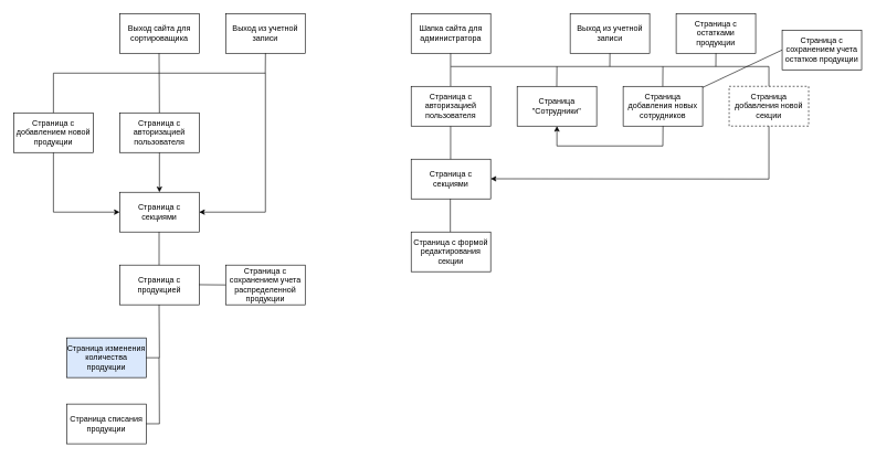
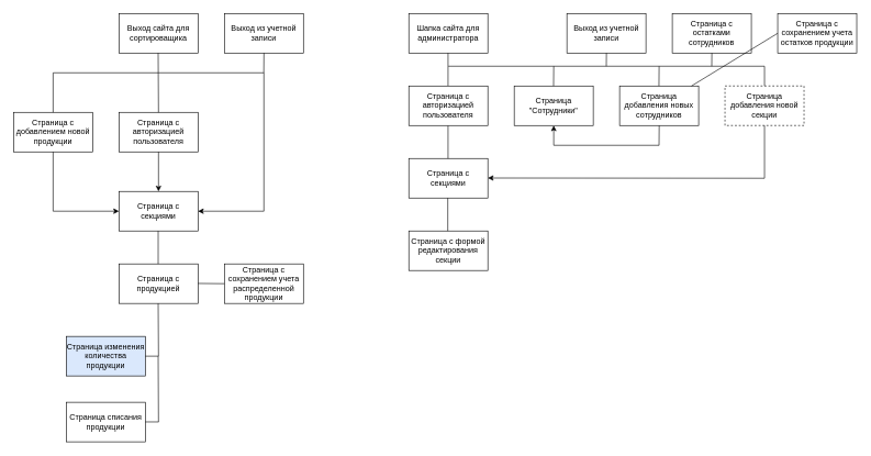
  <mxCell id="0" />
  <mxCell id="1" parent="0" />
  <mxCell id="2" value="Страница с авторизацией пользователя" style="rounded=0;whiteSpace=wrap;html=1;" parent="1" vertex="1"><mxGeometry x="180" y="170" width="120" height="60" as="geometry" /></mxCell>
  <mxCell id="3" value="Страница с добавлением новой продукции" style="rounded=0;whiteSpace=wrap;html=1;" parent="1" vertex="1"><mxGeometry x="20" y="170" width="120" height="60" as="geometry" /></mxCell>
  <mxCell id="4" value="Страница списания продукции" style="rounded=0;whiteSpace=wrap;html=1;" parent="1" vertex="1"><mxGeometry x="100" y="610" width="120" height="60" as="geometry" /></mxCell>
  <mxCell id="5" value="Страница изменения количества продукции" style="rounded=0;whiteSpace=wrap;html=1;fillColor=#dae8fc;" parent="1" vertex="1"><mxGeometry x="100" y="510" width="120" height="60" as="geometry" /></mxCell>
  <mxCell id="6" value="Страница с продукцией" style="rounded=0;whiteSpace=wrap;html=1;" parent="1" vertex="1"><mxGeometry x="180" y="400" width="120" height="60" as="geometry" /></mxCell>
  <mxCell id="7" value="Страница с секциями" style="rounded=0;whiteSpace=wrap;html=1;" parent="1" vertex="1"><mxGeometry x="180" y="290" width="120" height="60" as="geometry" /></mxCell>
  <mxCell id="8" value="Страница добавления новой секции" style="rounded=0;whiteSpace=wrap;html=1;dashed=1;" parent="1" vertex="1"><mxGeometry x="1100" y="130" width="120" height="60" as="geometry" /></mxCell>
  <mxCell id="9" value="Страница добавления новых сотрудников" style="rounded=0;whiteSpace=wrap;html=1;" parent="1" vertex="1"><mxGeometry x="940" y="130" width="120" height="60" as="geometry" /></mxCell>
  <mxCell id="10" value="Страница с секциями" style="rounded=0;whiteSpace=wrap;html=1;" parent="1" vertex="1"><mxGeometry x="620" y="240" width="120" height="60" as="geometry" /></mxCell>
  <mxCell id="11" value="Страница с формой редактирования секции" style="rounded=0;whiteSpace=wrap;html=1;" parent="1" vertex="1"><mxGeometry x="620" y="350" width="120" height="60" as="geometry" /></mxCell>
  <mxCell id="12" value="Страница &quot;Сотрудники&quot;" style="rounded=0;whiteSpace=wrap;html=1;" parent="1" vertex="1"><mxGeometry x="780" y="130" width="120" height="60" as="geometry" /></mxCell>
  <mxCell id="13" value="" style="endArrow=none;html=1;rounded=0;" parent="1" edge="1"><mxGeometry width="50" height="50" relative="1" as="geometry"><mxPoint x="80" y="110" as="sourcePoint" /><mxPoint x="240" y="110" as="targetPoint" /></mxGeometry></mxCell>
  <mxCell id="14" value="" style="endArrow=none;html=1;rounded=0;exitX=0.5;exitY=0;exitDx=0;exitDy=0;" parent="1" edge="1"><mxGeometry width="50" height="50" relative="1" as="geometry"><mxPoint x="239.5" y="400" as="sourcePoint" /><mxPoint x="239.5" y="350" as="targetPoint" /></mxGeometry></mxCell>
  <mxCell id="15" value="" style="endArrow=none;html=1;rounded=0;" parent="1" edge="1"><mxGeometry width="50" height="50" relative="1" as="geometry"><mxPoint x="240" y="540" as="sourcePoint" /><mxPoint x="239.5" y="460" as="targetPoint" /></mxGeometry></mxCell>
  <mxCell id="16" value="" style="endArrow=none;html=1;rounded=0;exitX=1;exitY=0.5;exitDx=0;exitDy=0;" parent="1" source="5" edge="1"><mxGeometry width="50" height="50" relative="1" as="geometry"><mxPoint x="270" y="610" as="sourcePoint" /><mxPoint x="240" y="540" as="targetPoint" /></mxGeometry></mxCell>
  <mxCell id="17" value="" style="endArrow=none;html=1;rounded=0;" parent="1" edge="1"><mxGeometry width="50" height="50" relative="1" as="geometry"><mxPoint x="80" y="170" as="sourcePoint" /><mxPoint x="80" y="110" as="targetPoint" /></mxGeometry></mxCell>
  <mxCell id="18" value="" style="endArrow=none;html=1;rounded=0;" parent="1" edge="1"><mxGeometry width="50" height="50" relative="1" as="geometry"><mxPoint x="240" y="640" as="sourcePoint" /><mxPoint x="239.5" y="540" as="targetPoint" /></mxGeometry></mxCell>
  <mxCell id="19" value="" style="endArrow=none;html=1;rounded=0;exitX=1;exitY=0.5;exitDx=0;exitDy=0;" parent="1" edge="1"><mxGeometry width="50" height="50" relative="1" as="geometry"><mxPoint x="220" y="639.76" as="sourcePoint" /><mxPoint x="240" y="639.76" as="targetPoint" /></mxGeometry></mxCell>
  <mxCell id="20" value="" style="endArrow=none;html=1;rounded=0;exitX=0.5;exitY=0;exitDx=0;exitDy=0;" parent="1" edge="1"><mxGeometry width="50" height="50" relative="1" as="geometry"><mxPoint x="679.57" y="240" as="sourcePoint" /><mxPoint x="679.57" y="190" as="targetPoint" /></mxGeometry></mxCell>
  <mxCell id="21" value="Выход сайта для сортироващика" style="rounded=0;whiteSpace=wrap;html=1;" parent="1" vertex="1"><mxGeometry x="180" y="20" width="120" height="60" as="geometry" /></mxCell>
  <mxCell id="22" value="Шапка сайта для администратора" style="rounded=0;whiteSpace=wrap;html=1;" parent="1" vertex="1"><mxGeometry x="620" y="20" width="120" height="60" as="geometry" /></mxCell>
  <mxCell id="23" value="" style="endArrow=none;html=1;rounded=0;exitX=0.5;exitY=0;exitDx=0;exitDy=0;" parent="1" edge="1" source="2"><mxGeometry width="50" height="50" relative="1" as="geometry"><mxPoint x="239.47" y="130" as="sourcePoint" /><mxPoint x="239.47" y="80" as="targetPoint" /></mxGeometry></mxCell>
  <mxCell id="24" value="" style="endArrow=none;html=1;rounded=0;exitX=0.5;exitY=0;exitDx=0;exitDy=0;" parent="1" edge="1"><mxGeometry width="50" height="50" relative="1" as="geometry"><mxPoint x="679.57" y="130" as="sourcePoint" /><mxPoint x="679.57" y="80" as="targetPoint" /></mxGeometry></mxCell>
  <mxCell id="25" value="" style="endArrow=none;html=1;rounded=0;" parent="1" edge="1"><mxGeometry width="50" height="50" relative="1" as="geometry"><mxPoint x="80" y="320" as="sourcePoint" /><mxPoint x="80" y="230" as="targetPoint" /></mxGeometry></mxCell>
  <mxCell id="26" value="" style="endArrow=none;html=1;rounded=0;exitX=0.5;exitY=0;exitDx=0;exitDy=0;" parent="1" edge="1"><mxGeometry width="50" height="50" relative="1" as="geometry"><mxPoint x="679.13" y="350" as="sourcePoint" /><mxPoint x="679.13" y="300" as="targetPoint" /></mxGeometry></mxCell>
  <mxCell id="27" value="" style="endArrow=none;html=1;rounded=0;" edge="1" parent="1"><mxGeometry width="50" height="50" relative="1" as="geometry"><mxPoint x="240" y="110" as="sourcePoint" /><mxPoint x="400" y="110" as="targetPoint" /></mxGeometry></mxCell>
  <mxCell id="28" value="" style="endArrow=none;html=1;rounded=0;" edge="1" parent="1"><mxGeometry width="50" height="50" relative="1" as="geometry"><mxPoint x="400" y="320" as="sourcePoint" /><mxPoint x="400" y="110" as="targetPoint" /></mxGeometry></mxCell>
  <mxCell id="29" value="" style="endArrow=classic;html=1;rounded=0;exitX=0.5;exitY=1;exitDx=0;exitDy=0;entryX=0.5;entryY=0;entryDx=0;entryDy=0;" edge="1" parent="1" source="2" target="7"><mxGeometry width="50" height="50" relative="1" as="geometry"><mxPoint x="210" y="240" as="sourcePoint" /><mxPoint x="260" y="190" as="targetPoint" /></mxGeometry></mxCell>
  <mxCell id="30" value="" style="endArrow=classic;html=1;rounded=0;entryX=1;entryY=0.5;entryDx=0;entryDy=0;" edge="1" parent="1" target="7"><mxGeometry width="50" height="50" relative="1" as="geometry"><mxPoint x="400" y="320" as="sourcePoint" /><mxPoint x="250" y="300" as="targetPoint" /></mxGeometry></mxCell>
  <mxCell id="31" value="" style="endArrow=classic;html=1;rounded=0;entryX=0;entryY=0.5;entryDx=0;entryDy=0;" edge="1" parent="1" target="7"><mxGeometry width="50" height="50" relative="1" as="geometry"><mxPoint x="80" y="320" as="sourcePoint" /><mxPoint x="310" y="330" as="targetPoint" /></mxGeometry></mxCell>
  <mxCell id="32" value="Страница с авторизацией пользователя" style="rounded=0;whiteSpace=wrap;html=1;" vertex="1" parent="1"><mxGeometry x="620" y="130" width="120" height="60" as="geometry" /></mxCell>
  <mxCell id="33" value="" style="endArrow=none;html=1;rounded=0;" edge="1" parent="1"><mxGeometry width="50" height="50" relative="1" as="geometry"><mxPoint x="1160" y="100" as="sourcePoint" /><mxPoint x="680" y="100" as="targetPoint" /></mxGeometry></mxCell>
  <mxCell id="34" value="" style="endArrow=none;html=1;rounded=0;exitX=0.5;exitY=0;exitDx=0;exitDy=0;" edge="1" parent="1"><mxGeometry width="50" height="50" relative="1" as="geometry"><mxPoint x="839.75" y="130" as="sourcePoint" /><mxPoint x="840" y="100" as="targetPoint" /></mxGeometry></mxCell>
  <mxCell id="35" value="" style="endArrow=none;html=1;rounded=0;exitX=0.5;exitY=0;exitDx=0;exitDy=0;" edge="1" parent="1"><mxGeometry width="50" height="50" relative="1" as="geometry"><mxPoint x="999.75" y="130" as="sourcePoint" /><mxPoint x="1000" y="100" as="targetPoint" /></mxGeometry></mxCell>
  <mxCell id="36" value="" style="endArrow=none;html=1;rounded=0;entryX=0.5;entryY=0;entryDx=0;entryDy=0;" edge="1" parent="1" target="8"><mxGeometry width="50" height="50" relative="1" as="geometry"><mxPoint x="1160" y="100" as="sourcePoint" /><mxPoint x="1010" y="110" as="targetPoint" /></mxGeometry></mxCell>
- <mxCell id="37" value="Страница с остатками продукции" style="rounded=0;whiteSpace=wrap;html=1;" vertex="1" parent="1"><mxGeometry x="1020" y="20" width="120" height="60" as="geometry" /></mxCell>
+ <mxCell id="37" value="Страница с остатками сотрудников" style="rounded=0;whiteSpace=wrap;html=1;" vertex="1" parent="1"><mxGeometry x="1020" y="20" width="120" height="60" as="geometry" /></mxCell>
  <mxCell id="38" value="Страница с сохранением учета распределенной продукции" style="rounded=0;whiteSpace=wrap;html=1;" vertex="1" parent="1"><mxGeometry x="340" y="400" width="120" height="60" as="geometry" /></mxCell>
  <mxCell id="39" value="" style="endArrow=none;html=1;rounded=0;" edge="1" parent="1"><mxGeometry width="50" height="50" relative="1" as="geometry"><mxPoint x="340" y="430" as="sourcePoint" /><mxPoint x="300" y="429.64" as="targetPoint" /></mxGeometry></mxCell>
- <mxCell id="40" value="Страница с сохранением учета остатков продукции" style="rounded=0;whiteSpace=wrap;html=1;" vertex="1" parent="1"><mxGeometry x="1180" y="45" width="120" height="60" as="geometry" /></mxCell>
+ <mxCell id="40" value="Страница с сохранением учета остатков продукции" style="rounded=0;whiteSpace=wrap;html=1;" vertex="1" parent="1"><mxGeometry x="1180" y="20" width="120" height="60" as="geometry" /></mxCell>
  <mxCell id="41" value="" style="endArrow=none;html=1;rounded=0;exitX=0;exitY=0.5;exitDx=0;exitDy=0;" edge="1" parent="1" source="40" target="9"><mxGeometry width="50" height="50" relative="1" as="geometry"><mxPoint x="1239.7" y="240" as="sourcePoint" /><mxPoint x="1239.7" y="190" as="targetPoint" /></mxGeometry></mxCell>
  <mxCell id="42" value="" style="endArrow=none;html=1;rounded=0;exitX=0.5;exitY=1;exitDx=0;exitDy=0;" edge="1" parent="1" source="8"><mxGeometry width="50" height="50" relative="1" as="geometry"><mxPoint x="1170" y="110" as="sourcePoint" /><mxPoint x="1160" y="270" as="targetPoint" /></mxGeometry></mxCell>
  <mxCell id="43" value="" style="endArrow=classic;html=1;rounded=0;entryX=1;entryY=0.5;entryDx=0;entryDy=0;" edge="1" parent="1"><mxGeometry width="50" height="50" relative="1" as="geometry"><mxPoint x="1160" y="270" as="sourcePoint" /><mxPoint x="740" y="269.63" as="targetPoint" /></mxGeometry></mxCell>
  <mxCell id="44" value="" style="endArrow=none;html=1;rounded=0;exitX=0.5;exitY=0;exitDx=0;exitDy=0;" edge="1" parent="1"><mxGeometry width="50" height="50" relative="1" as="geometry"><mxPoint x="999.88" y="220" as="sourcePoint" /><mxPoint x="1000.13" y="190" as="targetPoint" /></mxGeometry></mxCell>
  <mxCell id="45" value="" style="endArrow=none;html=1;rounded=0;" edge="1" parent="1"><mxGeometry width="50" height="50" relative="1" as="geometry"><mxPoint x="840" y="220" as="sourcePoint" /><mxPoint x="1000" y="220" as="targetPoint" /></mxGeometry></mxCell>
  <mxCell id="46" value="" style="endArrow=classic;html=1;rounded=0;entryX=0.5;entryY=1;entryDx=0;entryDy=0;" edge="1" parent="1" target="12"><mxGeometry width="50" height="50" relative="1" as="geometry"><mxPoint x="840" y="220" as="sourcePoint" /><mxPoint x="250" y="300" as="targetPoint" /></mxGeometry></mxCell>
  <mxCell id="47" value="Выход из учетной записи" style="rounded=0;whiteSpace=wrap;html=1;" vertex="1" parent="1"><mxGeometry x="340" y="20" width="120" height="60" as="geometry" /></mxCell>
  <mxCell id="48" value="" style="endArrow=none;html=1;rounded=0;exitX=0.5;exitY=0;exitDx=0;exitDy=0;" edge="1" parent="1"><mxGeometry width="50" height="50" relative="1" as="geometry"><mxPoint x="399.82" y="110" as="sourcePoint" /><mxPoint x="400.07" y="80" as="targetPoint" /></mxGeometry></mxCell>
  <mxCell id="49" value="Выход из учетной записи" style="rounded=0;whiteSpace=wrap;html=1;" vertex="1" parent="1"><mxGeometry x="860" y="20" width="120" height="60" as="geometry" /></mxCell>
  <mxCell id="50" value="" style="endArrow=none;html=1;rounded=0;exitX=0.5;exitY=0;exitDx=0;exitDy=0;" edge="1" parent="1"><mxGeometry width="50" height="50" relative="1" as="geometry"><mxPoint x="919.82" y="100" as="sourcePoint" /><mxPoint x="920" y="80" as="targetPoint" /></mxGeometry></mxCell>
  <mxCell id="51" value="" style="endArrow=none;html=1;rounded=0;exitX=0.5;exitY=0;exitDx=0;exitDy=0;" edge="1" parent="1"><mxGeometry width="50" height="50" relative="1" as="geometry"><mxPoint x="1079.88" y="100" as="sourcePoint" /><mxPoint x="1080.06" y="80" as="targetPoint" /></mxGeometry></mxCell>
